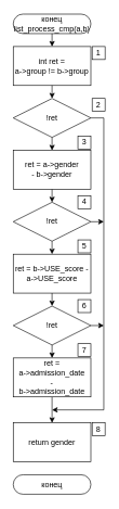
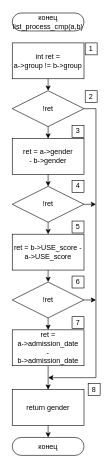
  <mxCell id="0" />
  <mxCell id="1" parent="0" />
  <mxCell id="2" value="конец&lt;br&gt;list_process_cmp(a,b)" style="rounded=1;whiteSpace=wrap;html=1;arcSize=50;" parent="1" vertex="1"><mxGeometry width="120" height="30" as="geometry" x="20" y="20" /></mxCell>
  <mxCell id="3" value="конец" style="rounded=1;whiteSpace=wrap;html=1;arcSize=50;" parent="1" vertex="1"><mxGeometry y="730" width="120" height="30" as="geometry" x="20" /></mxCell>
  <mxCell id="4" value="return gender" style="rounded=0;whiteSpace=wrap;html=1;" parent="1" vertex="1"><mxGeometry y="650" width="120" height="60" as="geometry" x="20" /></mxCell>
+ <mxCell id="5" style="edgeStyle=orthogonalEdgeStyle;rounded=0;orthogonalLoop=1;jettySize=auto;html=1;exitX=0.5;exitY=1;exitDx=0;exitDy=0;entryX=0.5;entryY=0;entryDx=0;entryDy=0;" parent="1" source="4" target="3" edge="1"><mxGeometry relative="1" as="geometry" /></mxCell>
  <mxCell id="6" value="!ret" style="rhombus;whiteSpace=wrap;html=1;rounded=0;" parent="1" vertex="1"><mxGeometry y="150" width="120" height="60" as="geometry" x="20" /></mxCell>
  <mxCell id="7" style="edgeStyle=orthogonalEdgeStyle;rounded=0;orthogonalLoop=1;jettySize=auto;html=1;exitX=1;exitY=0.5;exitDx=0;exitDy=0;" parent="1" source="8" edge="1"><mxGeometry relative="1" as="geometry"><mxPoint x="160" y="340" as="targetPoint" /></mxGeometry></mxCell>
  <mxCell id="8" value="!ret" style="rhombus;whiteSpace=wrap;html=1;rounded=0;" parent="1" vertex="1"><mxGeometry y="310" width="120" height="60" as="geometry" x="20" /></mxCell>
  <mxCell id="9" style="edgeStyle=orthogonalEdgeStyle;rounded=0;orthogonalLoop=1;jettySize=auto;html=1;exitX=1;exitY=0.5;exitDx=0;exitDy=0;" parent="1" source="10" edge="1"><mxGeometry relative="1" as="geometry"><mxPoint x="160" y="500" as="targetPoint" /></mxGeometry></mxCell>
  <mxCell id="10" value="!ret" style="rhombus;whiteSpace=wrap;html=1;rounded=0;" parent="1" vertex="1"><mxGeometry y="470" width="120" height="60" as="geometry" x="20" /></mxCell>
  <mxCell id="11" style="edgeStyle=orthogonalEdgeStyle;rounded=0;orthogonalLoop=1;jettySize=auto;html=1;exitX=0.5;exitY=1;exitDx=0;exitDy=0;" parent="1" source="12" edge="1"><mxGeometry relative="1" as="geometry"><mxPoint x="80" y="650" as="targetPoint" /></mxGeometry></mxCell>
  <mxCell id="12" value="ret =&lt;br&gt;a-&amp;gt;admission_date&lt;br&gt;-&lt;br&gt;b-&amp;gt;admission_date" style="rounded=0;whiteSpace=wrap;html=1;" parent="1" vertex="1"><mxGeometry y="550" width="120" height="60" as="geometry" x="20" /></mxCell>
  <mxCell id="13" style="edgeStyle=orthogonalEdgeStyle;rounded=0;orthogonalLoop=1;jettySize=auto;html=1;exitX=0.5;exitY=1;exitDx=0;exitDy=0;entryX=0.5;entryY=0;entryDx=0;entryDy=0;" parent="1" source="10" target="12" edge="1"><mxGeometry relative="1" as="geometry" /></mxCell>
  <mxCell id="14" value="ret = b-&gt;USE_score - a-&gt;USE_score" style="rounded=0;whiteSpace=wrap;html=1;" parent="1" vertex="1"><mxGeometry y="390" width="120" height="60" as="geometry" x="20" /></mxCell>
  <mxCell id="15" style="edgeStyle=orthogonalEdgeStyle;rounded=0;orthogonalLoop=1;jettySize=auto;html=1;exitX=0.5;exitY=1;exitDx=0;exitDy=0;entryX=0.5;entryY=0;entryDx=0;entryDy=0;" parent="1" source="14" target="10" edge="1"><mxGeometry relative="1" as="geometry" /></mxCell>
  <mxCell id="16" style="edgeStyle=orthogonalEdgeStyle;rounded=0;orthogonalLoop=1;jettySize=auto;html=1;exitX=0.5;exitY=1;exitDx=0;exitDy=0;entryX=0.5;entryY=0;entryDx=0;entryDy=0;" parent="1" source="8" target="14" edge="1"><mxGeometry relative="1" as="geometry" /></mxCell>
  <mxCell id="17" value="ret = a-&amp;gt;gender &lt;br&gt;- b-&amp;gt;gender" style="rounded=0;whiteSpace=wrap;html=1;" parent="1" vertex="1"><mxGeometry y="230" width="120" height="60" as="geometry" x="20" /></mxCell>
  <mxCell id="18" style="edgeStyle=orthogonalEdgeStyle;rounded=0;orthogonalLoop=1;jettySize=auto;html=1;exitX=0.5;exitY=1;exitDx=0;exitDy=0;entryX=0.5;entryY=0;entryDx=0;entryDy=0;" parent="1" source="17" target="8" edge="1"><mxGeometry relative="1" as="geometry" /></mxCell>
  <mxCell id="19" style="edgeStyle=orthogonalEdgeStyle;rounded=0;orthogonalLoop=1;jettySize=auto;html=1;exitX=0.5;exitY=1;exitDx=0;exitDy=0;entryX=0.5;entryY=0;entryDx=0;entryDy=0;" parent="1" source="6" target="17" edge="1"><mxGeometry relative="1" as="geometry" /></mxCell>
  <mxCell id="20" style="edgeStyle=orthogonalEdgeStyle;rounded=0;orthogonalLoop=1;jettySize=auto;html=1;exitX=1;exitY=0.5;exitDx=0;exitDy=0;" parent="1" source="6" edge="1"><mxGeometry relative="1" as="geometry"><mxPoint x="80" y="630" as="targetPoint" /><Array as="points"><mxPoint x="160" y="180" /><mxPoint x="160" y="630" /></Array></mxGeometry></mxCell>
  <mxCell id="21" value="int ret =&lt;br&gt;a-&amp;gt;group != b-&amp;gt;group" style="rounded=0;whiteSpace=wrap;html=1;" parent="1" vertex="1"><mxGeometry y="70" width="120" height="60" as="geometry" x="20" /></mxCell>
  <mxCell id="22" style="edgeStyle=orthogonalEdgeStyle;rounded=0;orthogonalLoop=1;jettySize=auto;html=1;exitX=0.5;exitY=1;exitDx=0;exitDy=0;entryX=0.5;entryY=0;entryDx=0;entryDy=0;" parent="1" source="21" target="6" edge="1"><mxGeometry relative="1" as="geometry" /></mxCell>
- <mxCell id="23" style="edgeStyle=orthogonalEdgeStyle;rounded=0;orthogonalLoop=1;jettySize=auto;html=1;exitX=0.5;exitY=1;exitDx=0;exitDy=0;entryX=0.5;entryY=0;entryDx=0;entryDy=0;" parent="1" source="2" target="21" edge="1"><mxGeometry relative="1" as="geometry" /></mxCell>
  <mxCell id="24" value="1" style="whiteSpace=wrap;html=1;aspect=fixed;" vertex="1" parent="1"><mxGeometry x="142" y="70" width="20" height="20" as="geometry" /></mxCell>
  <mxCell id="25" value="2" style="whiteSpace=wrap;html=1;aspect=fixed;" vertex="1" parent="1"><mxGeometry x="142" y="150" width="20" height="20" as="geometry" /></mxCell>
  <mxCell id="26" value="3" style="whiteSpace=wrap;html=1;aspect=fixed;" vertex="1" parent="1"><mxGeometry x="120" y="208" width="20" height="20" as="geometry" /></mxCell>
  <mxCell id="27" value="4" style="whiteSpace=wrap;html=1;aspect=fixed;" vertex="1" parent="1"><mxGeometry x="120" y="300" width="20" height="20" as="geometry" /></mxCell>
  <mxCell id="28" value="5" style="whiteSpace=wrap;html=1;aspect=fixed;" vertex="1" parent="1"><mxGeometry x="120" y="368" width="20" height="20" as="geometry" /></mxCell>
  <mxCell id="29" value="6" style="whiteSpace=wrap;html=1;aspect=fixed;" vertex="1" parent="1"><mxGeometry x="120" y="460" width="20" height="20" as="geometry" /></mxCell>
  <mxCell id="30" value="7" style="whiteSpace=wrap;html=1;aspect=fixed;" vertex="1" parent="1"><mxGeometry x="120" y="528" width="20" height="20" as="geometry" /></mxCell>
- <mxCell id="31" value="8" style="whiteSpace=wrap;html=1;aspect=fixed;" vertex="1" parent="1"><mxGeometry x="142" y="650" width="20" height="20" as="geometry" /></mxCell>
+ <mxCell id="31" value="8" style="whiteSpace=wrap;html=1;aspect=fixed;" vertex="1" parent="1"><mxGeometry x="147" y="640" width="20" height="20" as="geometry" /></mxCell>
